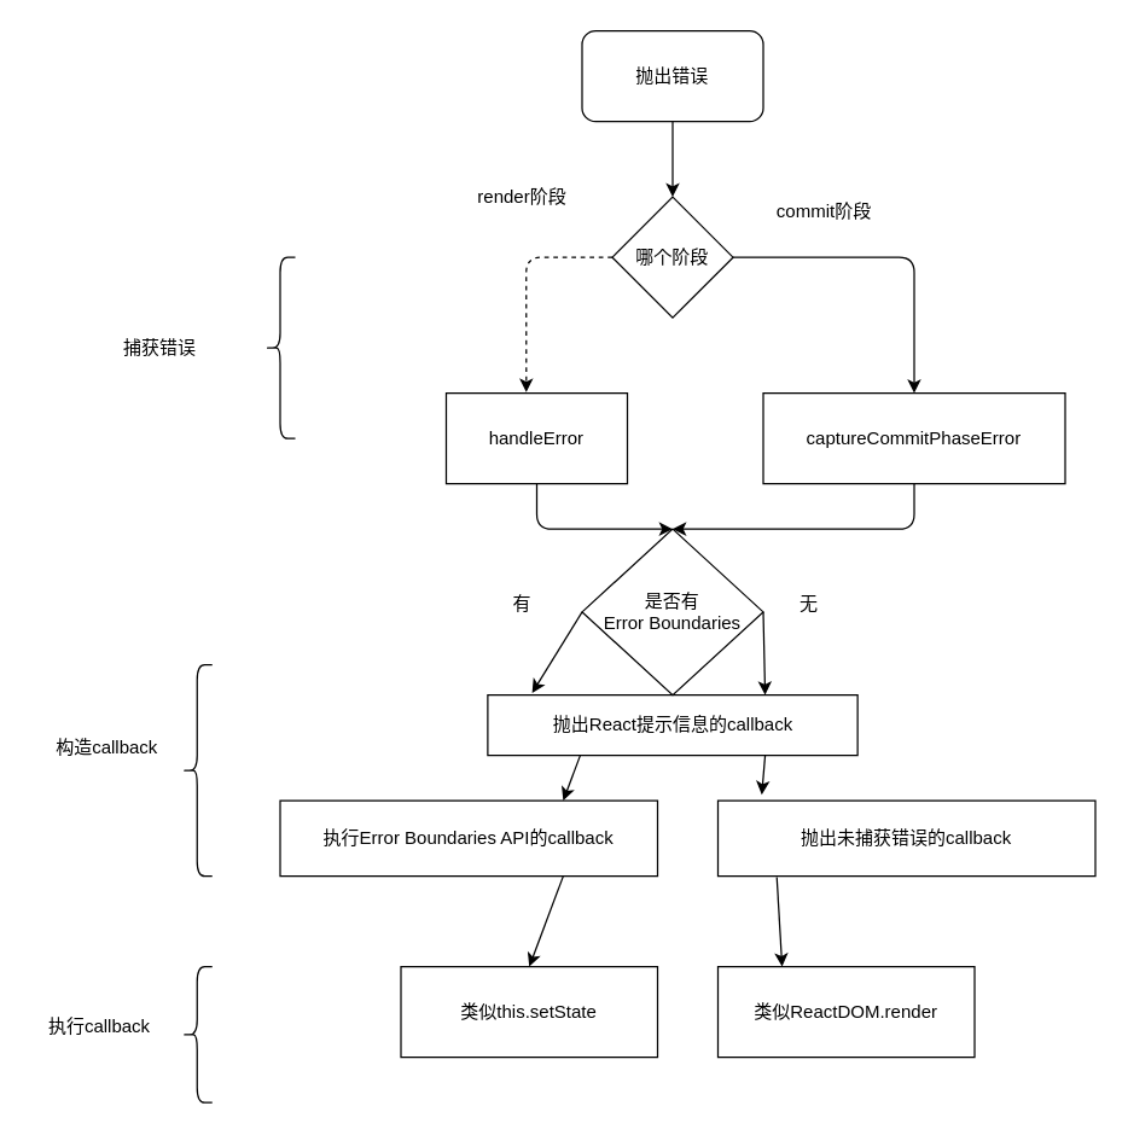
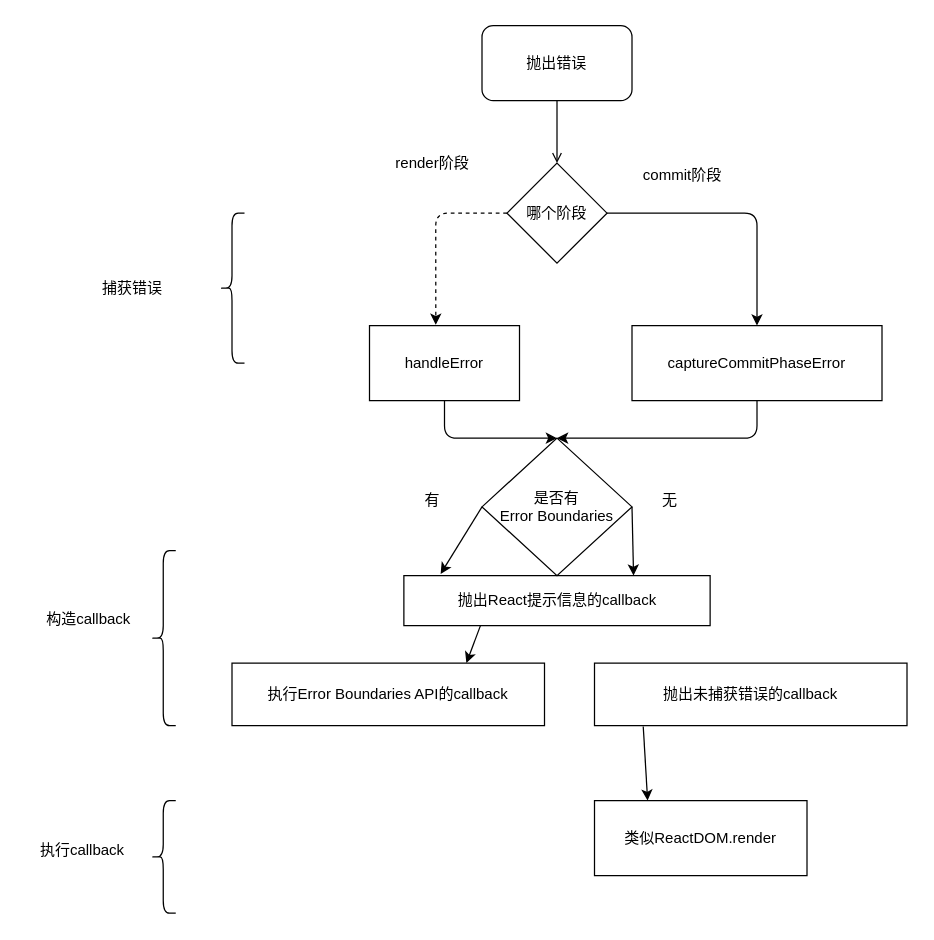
  <mxCell id="0" />
  <mxCell id="1" parent="0" />
- <mxCell id="2" style="edgeStyle=none;html=1;exitX=0.5;exitY=1;exitDx=0;exitDy=0;" edge="1" parent="1" source="3" target="6"><mxGeometry relative="1" as="geometry" /></mxCell>
+ <mxCell id="2" style="edgeStyle=none;html=1;exitX=0.5;exitY=1;exitDx=0;exitDy=0;endArrow=open;" edge="1" parent="1" source="3" target="6"><mxGeometry relative="1" as="geometry" /></mxCell>
  <mxCell id="3" value="抛出错误" style="whiteSpace=wrap;html=1;rounded=1;" vertex="1" parent="1"><mxGeometry x="385" y="20" width="120" height="60" as="geometry" /></mxCell>
  <mxCell id="4" style="edgeStyle=none;html=1;exitX=1;exitY=0.5;exitDx=0;exitDy=0;entryX=0.5;entryY=0;entryDx=0;entryDy=0;" edge="1" parent="1" source="6" target="10"><mxGeometry relative="1" as="geometry"><Array as="points"><mxPoint x="605" y="170" /></Array></mxGeometry></mxCell>
  <mxCell id="5" style="edgeStyle=none;html=1;exitX=0;exitY=0.5;exitDx=0;exitDy=0;entryX=0.442;entryY=-0.011;entryDx=0;entryDy=0;entryPerimeter=0;dashed=1;" edge="1" parent="1" source="6" target="8"><mxGeometry relative="1" as="geometry"><Array as="points"><mxPoint x="348" y="170" /></Array></mxGeometry></mxCell>
  <mxCell id="6" value="哪个阶段" style="rhombus;whiteSpace=wrap;html=1;strokeColor=default;fillColor=none;" vertex="1" parent="1"><mxGeometry x="405" y="130" width="80" height="80" as="geometry" /></mxCell>
  <mxCell id="7" style="edgeStyle=none;html=1;exitX=0.5;exitY=1;exitDx=0;exitDy=0;entryX=0.5;entryY=0;entryDx=0;entryDy=0;" edge="1" parent="1" source="8" target="15"><mxGeometry relative="1" as="geometry"><Array as="points"><mxPoint x="355" y="350" /></Array></mxGeometry></mxCell>
  <mxCell id="8" value="handleError" style="whiteSpace=wrap;html=1;strokeColor=default;fillColor=none;" vertex="1" parent="1"><mxGeometry x="295" y="260" width="120" height="60" as="geometry" /></mxCell>
  <mxCell id="9" style="edgeStyle=none;html=1;exitX=0.5;exitY=1;exitDx=0;exitDy=0;" edge="1" parent="1" source="10"><mxGeometry relative="1" as="geometry"><mxPoint x="445" y="350" as="targetPoint" /><Array as="points"><mxPoint x="605" y="350" /></Array></mxGeometry></mxCell>
  <mxCell id="10" value="captureCommitPhaseError" style="whiteSpace=wrap;html=1;strokeColor=default;fillColor=none;" vertex="1" parent="1"><mxGeometry x="505" y="260" width="200" height="60" as="geometry" /></mxCell>
  <mxCell id="11" value="commit阶段" style="text;html=1;align=center;verticalAlign=middle;resizable=0;points=[];autosize=1;strokeColor=none;fillColor=none;" vertex="1" parent="1"><mxGeometry x="500" y="125" width="90" height="30" as="geometry" /></mxCell>
  <mxCell id="12" value="render阶段" style="text;html=1;align=center;verticalAlign=middle;resizable=0;points=[];autosize=1;strokeColor=none;fillColor=none;" vertex="1" parent="1"><mxGeometry x="305" y="115" width="80" height="30" as="geometry" /></mxCell>
  <mxCell id="13" style="edgeStyle=none;html=1;exitX=0;exitY=0.5;exitDx=0;exitDy=0;entryX=0.12;entryY=-0.033;entryDx=0;entryDy=0;entryPerimeter=0;" edge="1" parent="1" source="15" target="18"><mxGeometry relative="1" as="geometry" /></mxCell>
  <mxCell id="14" style="edgeStyle=none;html=1;exitX=1;exitY=0.5;exitDx=0;exitDy=0;entryX=0.75;entryY=0;entryDx=0;entryDy=0;" edge="1" parent="1" source="15" target="18"><mxGeometry relative="1" as="geometry" /></mxCell>
  <mxCell id="15" value="是否有&lt;br&gt;Error Boundaries" style="rhombus;whiteSpace=wrap;html=1;strokeColor=default;fillColor=none;" vertex="1" parent="1"><mxGeometry x="385" y="350" width="120" height="110" as="geometry" /></mxCell>
  <mxCell id="16" style="edgeStyle=none;html=1;exitX=0.25;exitY=1;exitDx=0;exitDy=0;entryX=0.75;entryY=0;entryDx=0;entryDy=0;" edge="1" parent="1" source="18" target="20"><mxGeometry relative="1" as="geometry" /></mxCell>
- <mxCell id="17" style="edgeStyle=none;html=1;exitX=0.75;exitY=1;exitDx=0;exitDy=0;entryX=0.116;entryY=-0.08;entryDx=0;entryDy=0;entryPerimeter=0;" edge="1" parent="1" source="18" target="22"><mxGeometry relative="1" as="geometry" /></mxCell>
  <mxCell id="18" value="抛出React提示信息的callback" style="whiteSpace=wrap;html=1;strokeColor=default;fillColor=none;" vertex="1" parent="1"><mxGeometry x="322.5" y="460" width="245" height="40" as="geometry" /></mxCell>
- <mxCell id="19" style="edgeStyle=none;html=1;exitX=0.75;exitY=1;exitDx=0;exitDy=0;entryX=0.5;entryY=0;entryDx=0;entryDy=0;" edge="1" parent="1" source="20" target="23"><mxGeometry relative="1" as="geometry" /></mxCell>
  <mxCell id="20" value="执行Error Boundaries API的callback" style="whiteSpace=wrap;html=1;strokeColor=default;fillColor=none;" vertex="1" parent="1"><mxGeometry x="185" y="530" width="250" height="50" as="geometry" /></mxCell>
  <mxCell id="21" style="edgeStyle=none;html=1;exitX=0.156;exitY=1.013;exitDx=0;exitDy=0;entryX=0.25;entryY=0;entryDx=0;entryDy=0;exitPerimeter=0;" edge="1" parent="1" source="22" target="24"><mxGeometry relative="1" as="geometry" /></mxCell>
  <mxCell id="22" value="抛出未捕获错误的callback" style="whiteSpace=wrap;html=1;strokeColor=default;fillColor=none;" vertex="1" parent="1"><mxGeometry x="475" y="530" width="250" height="50" as="geometry" /></mxCell>
- <mxCell id="23" value="类似this.setState" style="whiteSpace=wrap;html=1;strokeColor=default;fillColor=none;" vertex="1" parent="1"><mxGeometry x="265" y="640" width="170" height="60" as="geometry" /></mxCell>
  <mxCell id="24" value="类似ReactDOM.render" style="whiteSpace=wrap;html=1;strokeColor=default;fillColor=none;" vertex="1" parent="1"><mxGeometry x="475" y="640" width="170" height="60" as="geometry" /></mxCell>
  <mxCell id="25" value="有" style="text;html=1;align=center;verticalAlign=middle;resizable=0;points=[];autosize=1;strokeColor=none;fillColor=none;" vertex="1" parent="1"><mxGeometry x="325" y="385" width="40" height="30" as="geometry" /></mxCell>
  <mxCell id="26" value="无" style="text;html=1;align=center;verticalAlign=middle;resizable=0;points=[];autosize=1;strokeColor=none;fillColor=none;" vertex="1" parent="1"><mxGeometry x="515" y="385" width="40" height="30" as="geometry" /></mxCell>
  <mxCell id="27" value="" style="shape=curlyBracket;whiteSpace=wrap;html=1;rounded=1;labelPosition=left;verticalLabelPosition=middle;align=right;verticalAlign=middle;strokeColor=default;fillColor=none;" vertex="1" parent="1"><mxGeometry x="175" y="170" width="20" height="120" as="geometry" /></mxCell>
  <mxCell id="28" value="捕获错误" style="text;html=1;align=center;verticalAlign=middle;resizable=0;points=[];autosize=1;strokeColor=none;fillColor=none;" vertex="1" parent="1"><mxGeometry x="70" y="215" width="70" height="30" as="geometry" /></mxCell>
  <mxCell id="29" value="" style="shape=curlyBracket;whiteSpace=wrap;html=1;rounded=1;labelPosition=left;verticalLabelPosition=middle;align=right;verticalAlign=middle;strokeColor=default;fillColor=none;" vertex="1" parent="1"><mxGeometry x="120" y="440" width="20" height="140" as="geometry" /></mxCell>
  <mxCell id="30" value="" style="shape=curlyBracket;whiteSpace=wrap;html=1;rounded=1;labelPosition=left;verticalLabelPosition=middle;align=right;verticalAlign=middle;strokeColor=default;fillColor=none;" vertex="1" parent="1"><mxGeometry x="120" y="640" width="20" height="90" as="geometry" /></mxCell>
  <mxCell id="31" value="构造callback" style="text;html=1;align=center;verticalAlign=middle;resizable=0;points=[];autosize=1;strokeColor=none;fillColor=none;" vertex="1" parent="1"><mxGeometry x="25" y="480" width="90" height="30" as="geometry" /></mxCell>
  <mxCell id="32" value="执行callback" style="text;html=1;align=center;verticalAlign=middle;resizable=0;points=[];autosize=1;strokeColor=none;fillColor=none;" vertex="1" parent="1"><mxGeometry x="20" y="665" width="90" height="30" as="geometry" /></mxCell>
